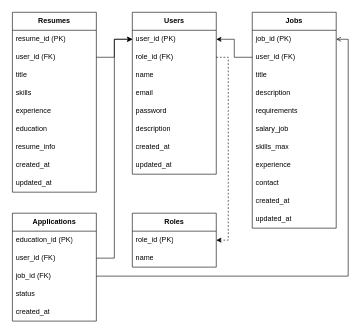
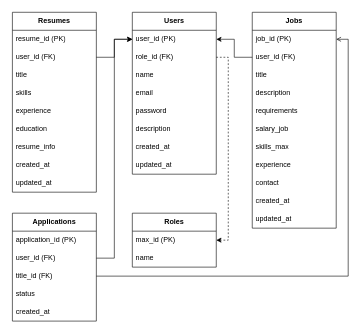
  <mxCell id="0" />
  <mxCell id="1" parent="0" />
  <mxCell id="2" value="&lt;b&gt;Users&lt;/b&gt;" style="swimlane;fontStyle=0;childLayout=stackLayout;horizontal=1;startSize=30;horizontalStack=0;resizeParent=1;resizeParentMax=0;resizeLast=0;collapsible=1;marginBottom=0;whiteSpace=wrap;html=1;" vertex="1" parent="1"><mxGeometry x="220" y="20" width="140" height="270" as="geometry" /></mxCell>
  <mxCell id="3" value="user_id (PK)" style="text;strokeColor=none;fillColor=none;align=left;verticalAlign=middle;spacingLeft=4;spacingRight=4;overflow=hidden;points=[[0,0.5],[1,0.5]];portConstraint=eastwest;rotatable=0;whiteSpace=wrap;html=1;" vertex="1" parent="2"><mxGeometry y="30" width="140" height="30" as="geometry" /></mxCell>
  <mxCell id="4" value="role_id (FK&lt;span style=&quot;background-color: initial;&quot;&gt;)&lt;/span&gt;" style="text;strokeColor=none;fillColor=none;align=left;verticalAlign=middle;spacingLeft=4;spacingRight=4;overflow=hidden;points=[[0,0.5],[1,0.5]];portConstraint=eastwest;rotatable=0;whiteSpace=wrap;html=1;" vertex="1" parent="2"><mxGeometry y="60" width="140" height="30" as="geometry" /></mxCell>
  <mxCell id="5" value="name" style="text;strokeColor=none;fillColor=none;align=left;verticalAlign=middle;spacingLeft=4;spacingRight=4;overflow=hidden;points=[[0,0.5],[1,0.5]];portConstraint=eastwest;rotatable=0;whiteSpace=wrap;html=1;" vertex="1" parent="2"><mxGeometry y="90" width="140" height="30" as="geometry" /></mxCell>
  <mxCell id="6" value="email" style="text;strokeColor=none;fillColor=none;align=left;verticalAlign=middle;spacingLeft=4;spacingRight=4;overflow=hidden;points=[[0,0.5],[1,0.5]];portConstraint=eastwest;rotatable=0;whiteSpace=wrap;html=1;" vertex="1" parent="2"><mxGeometry y="120" width="140" height="30" as="geometry" /></mxCell>
  <mxCell id="7" value="password" style="text;strokeColor=none;fillColor=none;align=left;verticalAlign=middle;spacingLeft=4;spacingRight=4;overflow=hidden;points=[[0,0.5],[1,0.5]];portConstraint=eastwest;rotatable=0;whiteSpace=wrap;html=1;" vertex="1" parent="2"><mxGeometry y="150" width="140" height="30" as="geometry" /></mxCell>
  <mxCell id="8" value="description" style="text;strokeColor=none;fillColor=none;align=left;verticalAlign=middle;spacingLeft=4;spacingRight=4;overflow=hidden;points=[[0,0.5],[1,0.5]];portConstraint=eastwest;rotatable=0;whiteSpace=wrap;html=1;" vertex="1" parent="2"><mxGeometry y="180" width="140" height="30" as="geometry" /></mxCell>
  <mxCell id="9" value="created_at" style="text;strokeColor=none;fillColor=none;align=left;verticalAlign=middle;spacingLeft=4;spacingRight=4;overflow=hidden;points=[[0,0.5],[1,0.5]];portConstraint=eastwest;rotatable=0;whiteSpace=wrap;html=1;" vertex="1" parent="2"><mxGeometry y="210" width="140" height="30" as="geometry" /></mxCell>
  <mxCell id="10" value="updated&lt;span style=&quot;background-color: initial;&quot;&gt;_at&lt;/span&gt;" style="text;strokeColor=none;fillColor=none;align=left;verticalAlign=middle;spacingLeft=4;spacingRight=4;overflow=hidden;points=[[0,0.5],[1,0.5]];portConstraint=eastwest;rotatable=0;whiteSpace=wrap;html=1;" vertex="1" parent="2"><mxGeometry y="240" width="140" height="30" as="geometry" /></mxCell>
  <mxCell id="11" value="&lt;b&gt;Roles&lt;/b&gt;" style="swimlane;fontStyle=0;childLayout=stackLayout;horizontal=1;startSize=30;horizontalStack=0;resizeParent=1;resizeParentMax=0;resizeLast=0;collapsible=1;marginBottom=0;whiteSpace=wrap;html=1;" vertex="1" parent="1"><mxGeometry x="220" y="355" width="140" height="90" as="geometry" /></mxCell>
- <mxCell id="12" value="role_id (PK)" style="text;strokeColor=none;fillColor=none;align=left;verticalAlign=middle;spacingLeft=4;spacingRight=4;overflow=hidden;points=[[0,0.5],[1,0.5]];portConstraint=eastwest;rotatable=0;whiteSpace=wrap;html=1;" vertex="1" parent="11"><mxGeometry y="30" width="140" height="30" as="geometry" /></mxCell>
+ <mxCell id="12" value="max_id (PK)" style="text;strokeColor=none;fillColor=none;align=left;verticalAlign=middle;spacingLeft=4;spacingRight=4;overflow=hidden;points=[[0,0.5],[1,0.5]];portConstraint=eastwest;rotatable=0;whiteSpace=wrap;html=1;" vertex="1" parent="11"><mxGeometry y="30" width="140" height="30" as="geometry" /></mxCell>
  <mxCell id="13" value="name" style="text;strokeColor=none;fillColor=none;align=left;verticalAlign=middle;spacingLeft=4;spacingRight=4;overflow=hidden;points=[[0,0.5],[1,0.5]];portConstraint=eastwest;rotatable=0;whiteSpace=wrap;html=1;" vertex="1" parent="11"><mxGeometry y="60" width="140" height="30" as="geometry" /></mxCell>
  <mxCell id="14" value="&lt;b&gt;Resumes&lt;/b&gt;" style="swimlane;fontStyle=0;childLayout=stackLayout;horizontal=1;startSize=30;horizontalStack=0;resizeParent=1;resizeParentMax=0;resizeLast=0;collapsible=1;marginBottom=0;whiteSpace=wrap;html=1;" vertex="1" parent="1"><mxGeometry x="20" y="20" width="140" height="300" as="geometry" /></mxCell>
  <mxCell id="15" value="resume_id (PK)" style="text;strokeColor=none;fillColor=none;align=left;verticalAlign=middle;spacingLeft=4;spacingRight=4;overflow=hidden;points=[[0,0.5],[1,0.5]];portConstraint=eastwest;rotatable=0;whiteSpace=wrap;html=1;" vertex="1" parent="14"><mxGeometry y="30" width="140" height="30" as="geometry" /></mxCell>
  <mxCell id="16" value="user_id (FK)" style="text;strokeColor=none;fillColor=none;align=left;verticalAlign=middle;spacingLeft=4;spacingRight=4;overflow=hidden;points=[[0,0.5],[1,0.5]];portConstraint=eastwest;rotatable=0;whiteSpace=wrap;html=1;" vertex="1" parent="14"><mxGeometry y="60" width="140" height="30" as="geometry" /></mxCell>
  <mxCell id="17" value="title" style="text;strokeColor=none;fillColor=none;align=left;verticalAlign=middle;spacingLeft=4;spacingRight=4;overflow=hidden;points=[[0,0.5],[1,0.5]];portConstraint=eastwest;rotatable=0;whiteSpace=wrap;html=1;" vertex="1" parent="14"><mxGeometry y="90" width="140" height="30" as="geometry" /></mxCell>
  <mxCell id="18" value="skills" style="text;strokeColor=none;fillColor=none;align=left;verticalAlign=middle;spacingLeft=4;spacingRight=4;overflow=hidden;points=[[0,0.5],[1,0.5]];portConstraint=eastwest;rotatable=0;whiteSpace=wrap;html=1;" vertex="1" parent="14"><mxGeometry y="120" width="140" height="30" as="geometry" /></mxCell>
  <mxCell id="19" value="experience" style="text;strokeColor=none;fillColor=none;align=left;verticalAlign=middle;spacingLeft=4;spacingRight=4;overflow=hidden;points=[[0,0.5],[1,0.5]];portConstraint=eastwest;rotatable=0;whiteSpace=wrap;html=1;" vertex="1" parent="14"><mxGeometry y="150" width="140" height="30" as="geometry" /></mxCell>
  <mxCell id="20" value="education" style="text;strokeColor=none;fillColor=none;align=left;verticalAlign=middle;spacingLeft=4;spacingRight=4;overflow=hidden;points=[[0,0.5],[1,0.5]];portConstraint=eastwest;rotatable=0;whiteSpace=wrap;html=1;" vertex="1" parent="14"><mxGeometry y="180" width="140" height="30" as="geometry" /></mxCell>
  <mxCell id="21" value="resume_info" style="text;strokeColor=none;fillColor=none;align=left;verticalAlign=middle;spacingLeft=4;spacingRight=4;overflow=hidden;points=[[0,0.5],[1,0.5]];portConstraint=eastwest;rotatable=0;whiteSpace=wrap;html=1;" vertex="1" parent="14"><mxGeometry y="210" width="140" height="30" as="geometry" /></mxCell>
  <mxCell id="22" value="created_at" style="text;strokeColor=none;fillColor=none;align=left;verticalAlign=middle;spacingLeft=4;spacingRight=4;overflow=hidden;points=[[0,0.5],[1,0.5]];portConstraint=eastwest;rotatable=0;whiteSpace=wrap;html=1;" vertex="1" parent="14"><mxGeometry y="240" width="140" height="30" as="geometry" /></mxCell>
  <mxCell id="23" value="updated_at" style="text;strokeColor=none;fillColor=none;align=left;verticalAlign=middle;spacingLeft=4;spacingRight=4;overflow=hidden;points=[[0,0.5],[1,0.5]];portConstraint=eastwest;rotatable=0;whiteSpace=wrap;html=1;" vertex="1" parent="14"><mxGeometry y="270" width="140" height="30" as="geometry" /></mxCell>
  <mxCell id="24" style="edgeStyle=orthogonalEdgeStyle;rounded=0;orthogonalLoop=1;jettySize=auto;html=1;entryX=0;entryY=0.5;entryDx=0;entryDy=0;" edge="1" parent="1" source="16" target="3"><mxGeometry relative="1" as="geometry" /></mxCell>
  <mxCell id="25" value="&lt;b&gt;Jobs&lt;/b&gt;" style="swimlane;fontStyle=0;childLayout=stackLayout;horizontal=1;startSize=30;horizontalStack=0;resizeParent=1;resizeParentMax=0;resizeLast=0;collapsible=1;marginBottom=0;whiteSpace=wrap;html=1;" vertex="1" parent="1"><mxGeometry x="420" y="20" width="140" height="360" as="geometry" /></mxCell>
  <mxCell id="26" value="job_id (PK)" style="text;strokeColor=none;fillColor=none;align=left;verticalAlign=middle;spacingLeft=4;spacingRight=4;overflow=hidden;points=[[0,0.5],[1,0.5]];portConstraint=eastwest;rotatable=0;whiteSpace=wrap;html=1;" vertex="1" parent="25"><mxGeometry y="30" width="140" height="30" as="geometry" /></mxCell>
  <mxCell id="27" value="user_id (FK)" style="text;strokeColor=none;fillColor=none;align=left;verticalAlign=middle;spacingLeft=4;spacingRight=4;overflow=hidden;points=[[0,0.5],[1,0.5]];portConstraint=eastwest;rotatable=0;whiteSpace=wrap;html=1;" vertex="1" parent="25"><mxGeometry y="60" width="140" height="30" as="geometry" /></mxCell>
  <mxCell id="28" value="title" style="text;strokeColor=none;fillColor=none;align=left;verticalAlign=middle;spacingLeft=4;spacingRight=4;overflow=hidden;points=[[0,0.5],[1,0.5]];portConstraint=eastwest;rotatable=0;whiteSpace=wrap;html=1;" vertex="1" parent="25"><mxGeometry y="90" width="140" height="30" as="geometry" /></mxCell>
  <mxCell id="29" value="description" style="text;strokeColor=none;fillColor=none;align=left;verticalAlign=middle;spacingLeft=4;spacingRight=4;overflow=hidden;points=[[0,0.5],[1,0.5]];portConstraint=eastwest;rotatable=0;whiteSpace=wrap;html=1;" vertex="1" parent="25"><mxGeometry y="120" width="140" height="30" as="geometry" /></mxCell>
  <mxCell id="30" value="requirements" style="text;strokeColor=none;fillColor=none;align=left;verticalAlign=middle;spacingLeft=4;spacingRight=4;overflow=hidden;points=[[0,0.5],[1,0.5]];portConstraint=eastwest;rotatable=0;whiteSpace=wrap;html=1;" vertex="1" parent="25"><mxGeometry y="150" width="140" height="30" as="geometry" /></mxCell>
  <mxCell id="31" value="salary_job" style="text;strokeColor=none;fillColor=none;align=left;verticalAlign=middle;spacingLeft=4;spacingRight=4;overflow=hidden;points=[[0,0.5],[1,0.5]];portConstraint=eastwest;rotatable=0;whiteSpace=wrap;html=1;" vertex="1" parent="25"><mxGeometry y="180" width="140" height="30" as="geometry" /></mxCell>
  <mxCell id="32" value="skills_max" style="text;strokeColor=none;fillColor=none;align=left;verticalAlign=middle;spacingLeft=4;spacingRight=4;overflow=hidden;points=[[0,0.5],[1,0.5]];portConstraint=eastwest;rotatable=0;whiteSpace=wrap;html=1;" vertex="1" parent="25"><mxGeometry y="210" width="140" height="30" as="geometry" /></mxCell>
  <mxCell id="33" value="experience" style="text;strokeColor=none;fillColor=none;align=left;verticalAlign=middle;spacingLeft=4;spacingRight=4;overflow=hidden;points=[[0,0.5],[1,0.5]];portConstraint=eastwest;rotatable=0;whiteSpace=wrap;html=1;" vertex="1" parent="25"><mxGeometry y="240" width="140" height="30" as="geometry" /></mxCell>
  <mxCell id="34" value="contact" style="text;strokeColor=none;fillColor=none;align=left;verticalAlign=middle;spacingLeft=4;spacingRight=4;overflow=hidden;points=[[0,0.5],[1,0.5]];portConstraint=eastwest;rotatable=0;whiteSpace=wrap;html=1;" vertex="1" parent="25"><mxGeometry y="270" width="140" height="30" as="geometry" /></mxCell>
  <mxCell id="35" value="created_at" style="text;strokeColor=none;fillColor=none;align=left;verticalAlign=middle;spacingLeft=4;spacingRight=4;overflow=hidden;points=[[0,0.5],[1,0.5]];portConstraint=eastwest;rotatable=0;whiteSpace=wrap;html=1;" vertex="1" parent="25"><mxGeometry y="300" width="140" height="30" as="geometry" /></mxCell>
  <mxCell id="36" value="updated_at" style="text;strokeColor=none;fillColor=none;align=left;verticalAlign=middle;spacingLeft=4;spacingRight=4;overflow=hidden;points=[[0,0.5],[1,0.5]];portConstraint=eastwest;rotatable=0;whiteSpace=wrap;html=1;" vertex="1" parent="25"><mxGeometry y="330" width="140" height="30" as="geometry" /></mxCell>
  <mxCell id="37" style="edgeStyle=orthogonalEdgeStyle;rounded=0;orthogonalLoop=1;jettySize=auto;html=1;entryX=1;entryY=0.5;entryDx=0;entryDy=0;" edge="1" parent="1" source="27" target="3"><mxGeometry relative="1" as="geometry" /></mxCell>
  <mxCell id="38" style="edgeStyle=orthogonalEdgeStyle;rounded=0;orthogonalLoop=1;jettySize=auto;html=1;exitX=1;exitY=0.5;exitDx=0;exitDy=0;entryX=1;entryY=0.5;entryDx=0;entryDy=0;dashed=1;" edge="1" parent="1" source="4" target="12"><mxGeometry relative="1" as="geometry" /></mxCell>
  <mxCell id="39" value="&lt;strong data-end=&quot;744&quot; data-start=&quot;728&quot;&gt;Applications&lt;/strong&gt;" style="swimlane;fontStyle=0;childLayout=stackLayout;horizontal=1;startSize=30;horizontalStack=0;resizeParent=1;resizeParentMax=0;resizeLast=0;collapsible=1;marginBottom=0;whiteSpace=wrap;html=1;" vertex="1" parent="1"><mxGeometry x="20" y="355" width="140" height="180" as="geometry" /></mxCell>
- <mxCell id="40" value="education_id (PK)" style="text;strokeColor=none;fillColor=none;align=left;verticalAlign=middle;spacingLeft=4;spacingRight=4;overflow=hidden;points=[[0,0.5],[1,0.5]];portConstraint=eastwest;rotatable=0;whiteSpace=wrap;html=1;" vertex="1" parent="39"><mxGeometry y="30" width="140" height="30" as="geometry" /></mxCell>
+ <mxCell id="40" value="application_id (PK)" style="text;strokeColor=none;fillColor=none;align=left;verticalAlign=middle;spacingLeft=4;spacingRight=4;overflow=hidden;points=[[0,0.5],[1,0.5]];portConstraint=eastwest;rotatable=0;whiteSpace=wrap;html=1;" vertex="1" parent="39"><mxGeometry y="30" width="140" height="30" as="geometry" /></mxCell>
  <mxCell id="41" value="user_id (FK)" style="text;strokeColor=none;fillColor=none;align=left;verticalAlign=middle;spacingLeft=4;spacingRight=4;overflow=hidden;points=[[0,0.5],[1,0.5]];portConstraint=eastwest;rotatable=0;whiteSpace=wrap;html=1;" vertex="1" parent="39"><mxGeometry y="60" width="140" height="30" as="geometry" /></mxCell>
- <mxCell id="42" value="job_id (FK)" style="text;strokeColor=none;fillColor=none;align=left;verticalAlign=middle;spacingLeft=4;spacingRight=4;overflow=hidden;points=[[0,0.5],[1,0.5]];portConstraint=eastwest;rotatable=0;whiteSpace=wrap;html=1;" vertex="1" parent="39"><mxGeometry y="90" width="140" height="30" as="geometry" /></mxCell>
+ <mxCell id="42" value="title_id (FK)" style="text;strokeColor=none;fillColor=none;align=left;verticalAlign=middle;spacingLeft=4;spacingRight=4;overflow=hidden;points=[[0,0.5],[1,0.5]];portConstraint=eastwest;rotatable=0;whiteSpace=wrap;html=1;" vertex="1" parent="39"><mxGeometry y="90" width="140" height="30" as="geometry" /></mxCell>
  <mxCell id="43" value="status" style="text;strokeColor=none;fillColor=none;align=left;verticalAlign=middle;spacingLeft=4;spacingRight=4;overflow=hidden;points=[[0,0.5],[1,0.5]];portConstraint=eastwest;rotatable=0;whiteSpace=wrap;html=1;" vertex="1" parent="39"><mxGeometry y="120" width="140" height="30" as="geometry" /></mxCell>
  <mxCell id="44" value="created_at" style="text;strokeColor=none;fillColor=none;align=left;verticalAlign=middle;spacingLeft=4;spacingRight=4;overflow=hidden;points=[[0,0.5],[1,0.5]];portConstraint=eastwest;rotatable=0;whiteSpace=wrap;html=1;" vertex="1" parent="39"><mxGeometry y="150" width="140" height="30" as="geometry" /></mxCell>
  <mxCell id="45" style="edgeStyle=orthogonalEdgeStyle;rounded=0;orthogonalLoop=1;jettySize=auto;html=1;entryX=1;entryY=0.5;entryDx=0;entryDy=0;endArrow=open;" edge="1" parent="1" source="42" target="26"><mxGeometry relative="1" as="geometry" /></mxCell>
  <mxCell id="46" style="edgeStyle=orthogonalEdgeStyle;rounded=0;orthogonalLoop=1;jettySize=auto;html=1;exitX=1;exitY=0.5;exitDx=0;exitDy=0;entryX=0;entryY=0.5;entryDx=0;entryDy=0;" edge="1" parent="1" source="41" target="3"><mxGeometry relative="1" as="geometry" /></mxCell>
